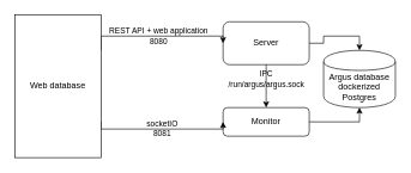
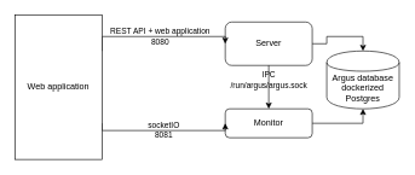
  <mxCell id="0" />
  <mxCell id="1" parent="0" />
  <mxCell id="2" value="&lt;div&gt;IPC&lt;/div&gt;&lt;div&gt;/run/argus/argus.sock&lt;br&gt;&lt;/div&gt;" style="edgeStyle=orthogonalEdgeStyle;rounded=0;orthogonalLoop=1;jettySize=auto;html=1;exitX=0.5;exitY=1;exitDx=0;exitDy=0;entryX=0.5;entryY=0;entryDx=0;entryDy=0;fillColor=none;labelBackgroundColor=none;" parent="1" source="4" target="6" edge="1"><mxGeometry relative="1" as="geometry"><Array as="points"><mxPoint x="370" y="80" /><mxPoint x="370" y="150" /></Array></mxGeometry></mxCell>
  <mxCell id="3" style="edgeStyle=orthogonalEdgeStyle;rounded=0;orthogonalLoop=1;jettySize=auto;html=1;exitX=1;exitY=0.5;exitDx=0;exitDy=0;entryX=0.5;entryY=0;entryDx=0;entryDy=0;labelBackgroundColor=none;" parent="1" source="4" target="11" edge="1"><mxGeometry relative="1" as="geometry" /></mxCell>
  <mxCell id="4" value="Server" style="rounded=1;whiteSpace=wrap;html=1;" parent="1" vertex="1"><mxGeometry x="310" y="30" width="120" height="60" as="geometry" /></mxCell>
  <mxCell id="5" style="edgeStyle=orthogonalEdgeStyle;rounded=0;orthogonalLoop=1;jettySize=auto;html=1;entryX=0.5;entryY=1;entryDx=0;entryDy=0;labelBackgroundColor=none;" parent="1" source="6" target="11" edge="1"><mxGeometry relative="1" as="geometry" /></mxCell>
  <mxCell id="6" value="Monitor" style="rounded=1;whiteSpace=wrap;html=1;" parent="1" vertex="1"><mxGeometry x="310" y="150" width="120" height="40" as="geometry" /></mxCell>
  <mxCell id="7" value="&lt;div&gt;socketIO&lt;/div&gt;&lt;div&gt;8081&lt;/div&gt;" style="edgeStyle=orthogonalEdgeStyle;rounded=0;orthogonalLoop=1;jettySize=auto;html=1;exitX=1;exitY=0.75;exitDx=0;exitDy=0;entryX=0;entryY=0.5;entryDx=0;entryDy=0;labelBackgroundColor=none;" parent="1" source="9" target="6" edge="1"><mxGeometry relative="1" as="geometry"><Array as="points"><mxPoint x="140" y="180" /></Array></mxGeometry></mxCell>
  <mxCell id="8" value="&lt;div&gt;REST API + web application&lt;br&gt;&lt;/div&gt;&lt;div&gt;8080&lt;br&gt;&lt;/div&gt;" style="edgeStyle=orthogonalEdgeStyle;rounded=0;orthogonalLoop=1;jettySize=auto;html=1;exitX=1;exitY=0.25;exitDx=0;exitDy=0;entryX=0;entryY=0.5;entryDx=0;entryDy=0;labelBackgroundColor=none;" parent="1" source="9" target="4" edge="1"><mxGeometry relative="1" as="geometry"><Array as="points"><mxPoint x="140" y="50" /></Array></mxGeometry></mxCell>
- <mxCell id="9" value="Web database" style="rounded=0;whiteSpace=wrap;html=1;" parent="1" vertex="1"><mxGeometry x="20" y="20" width="120" height="200" as="geometry" /></mxCell>
+ <mxCell id="9" value="Web application" style="rounded=0;whiteSpace=wrap;html=1;" parent="1" vertex="1"><mxGeometry x="20" y="20" width="120" height="200" as="geometry" /></mxCell>
  <mxCell id="10" style="edgeStyle=orthogonalEdgeStyle;rounded=0;orthogonalLoop=1;jettySize=auto;html=1;exitX=0.5;exitY=1;exitDx=0;exitDy=0;labelBackgroundColor=none;" parent="1" source="9" target="9" edge="1"><mxGeometry relative="1" as="geometry" /></mxCell>
  <mxCell id="11" value="&lt;div&gt;Argus database&lt;/div&gt;&lt;div&gt;dockerized Postgres&lt;br&gt;&lt;/div&gt;" style="shape=cylinder;whiteSpace=wrap;html=1;boundedLbl=1;backgroundOutline=1;" parent="1" vertex="1"><mxGeometry x="450" y="70" width="100" height="80" as="geometry" /></mxCell>
